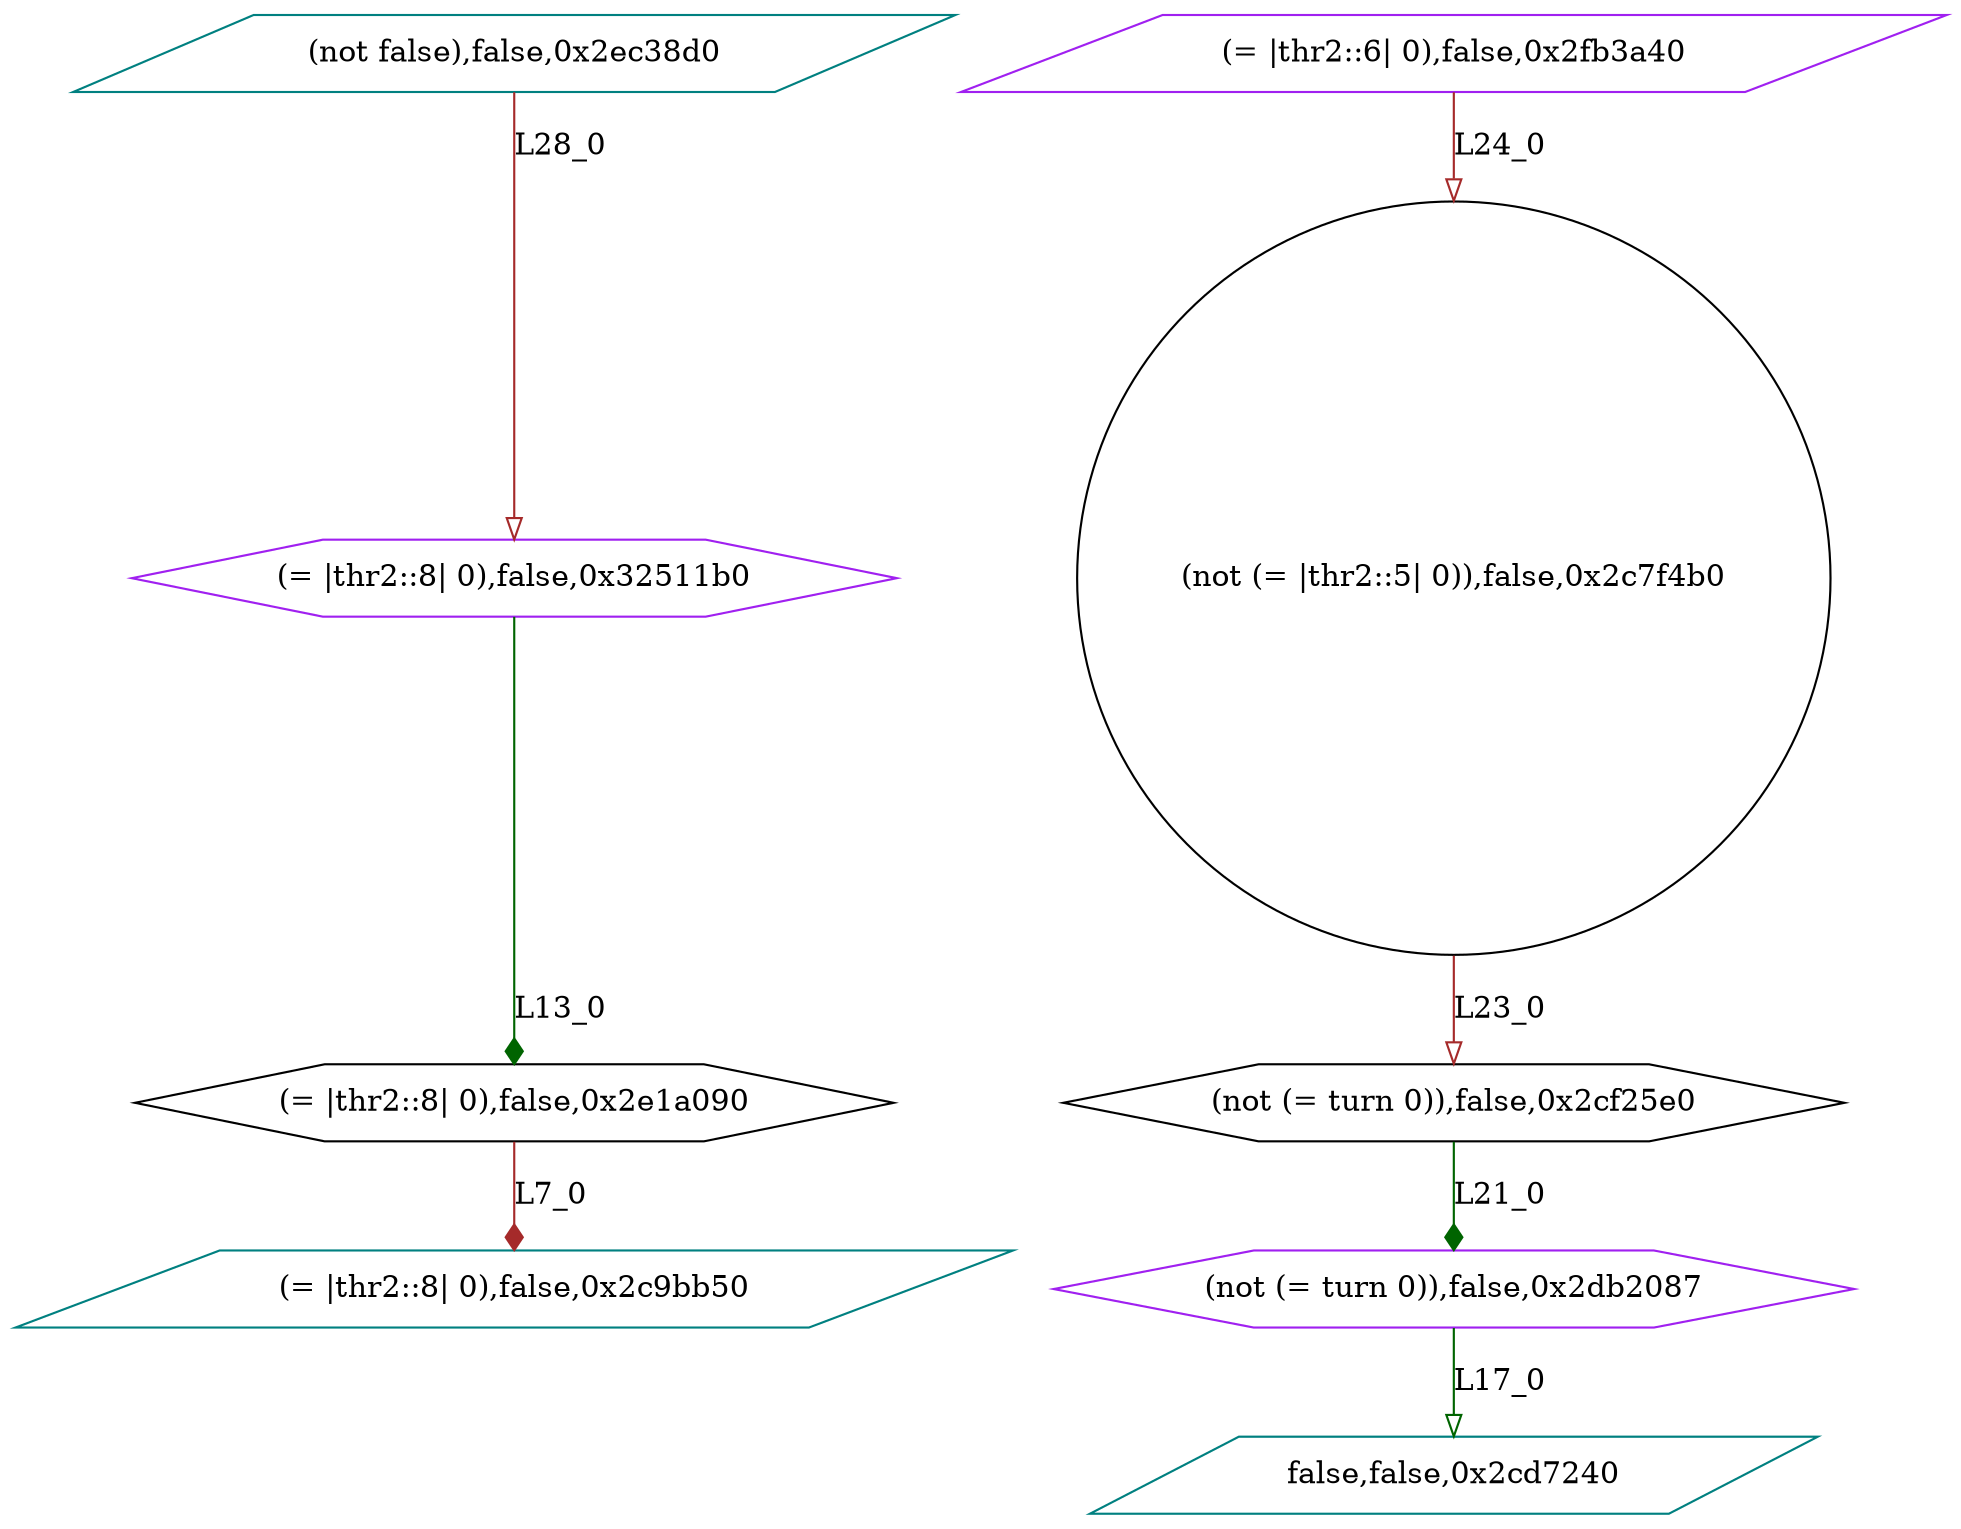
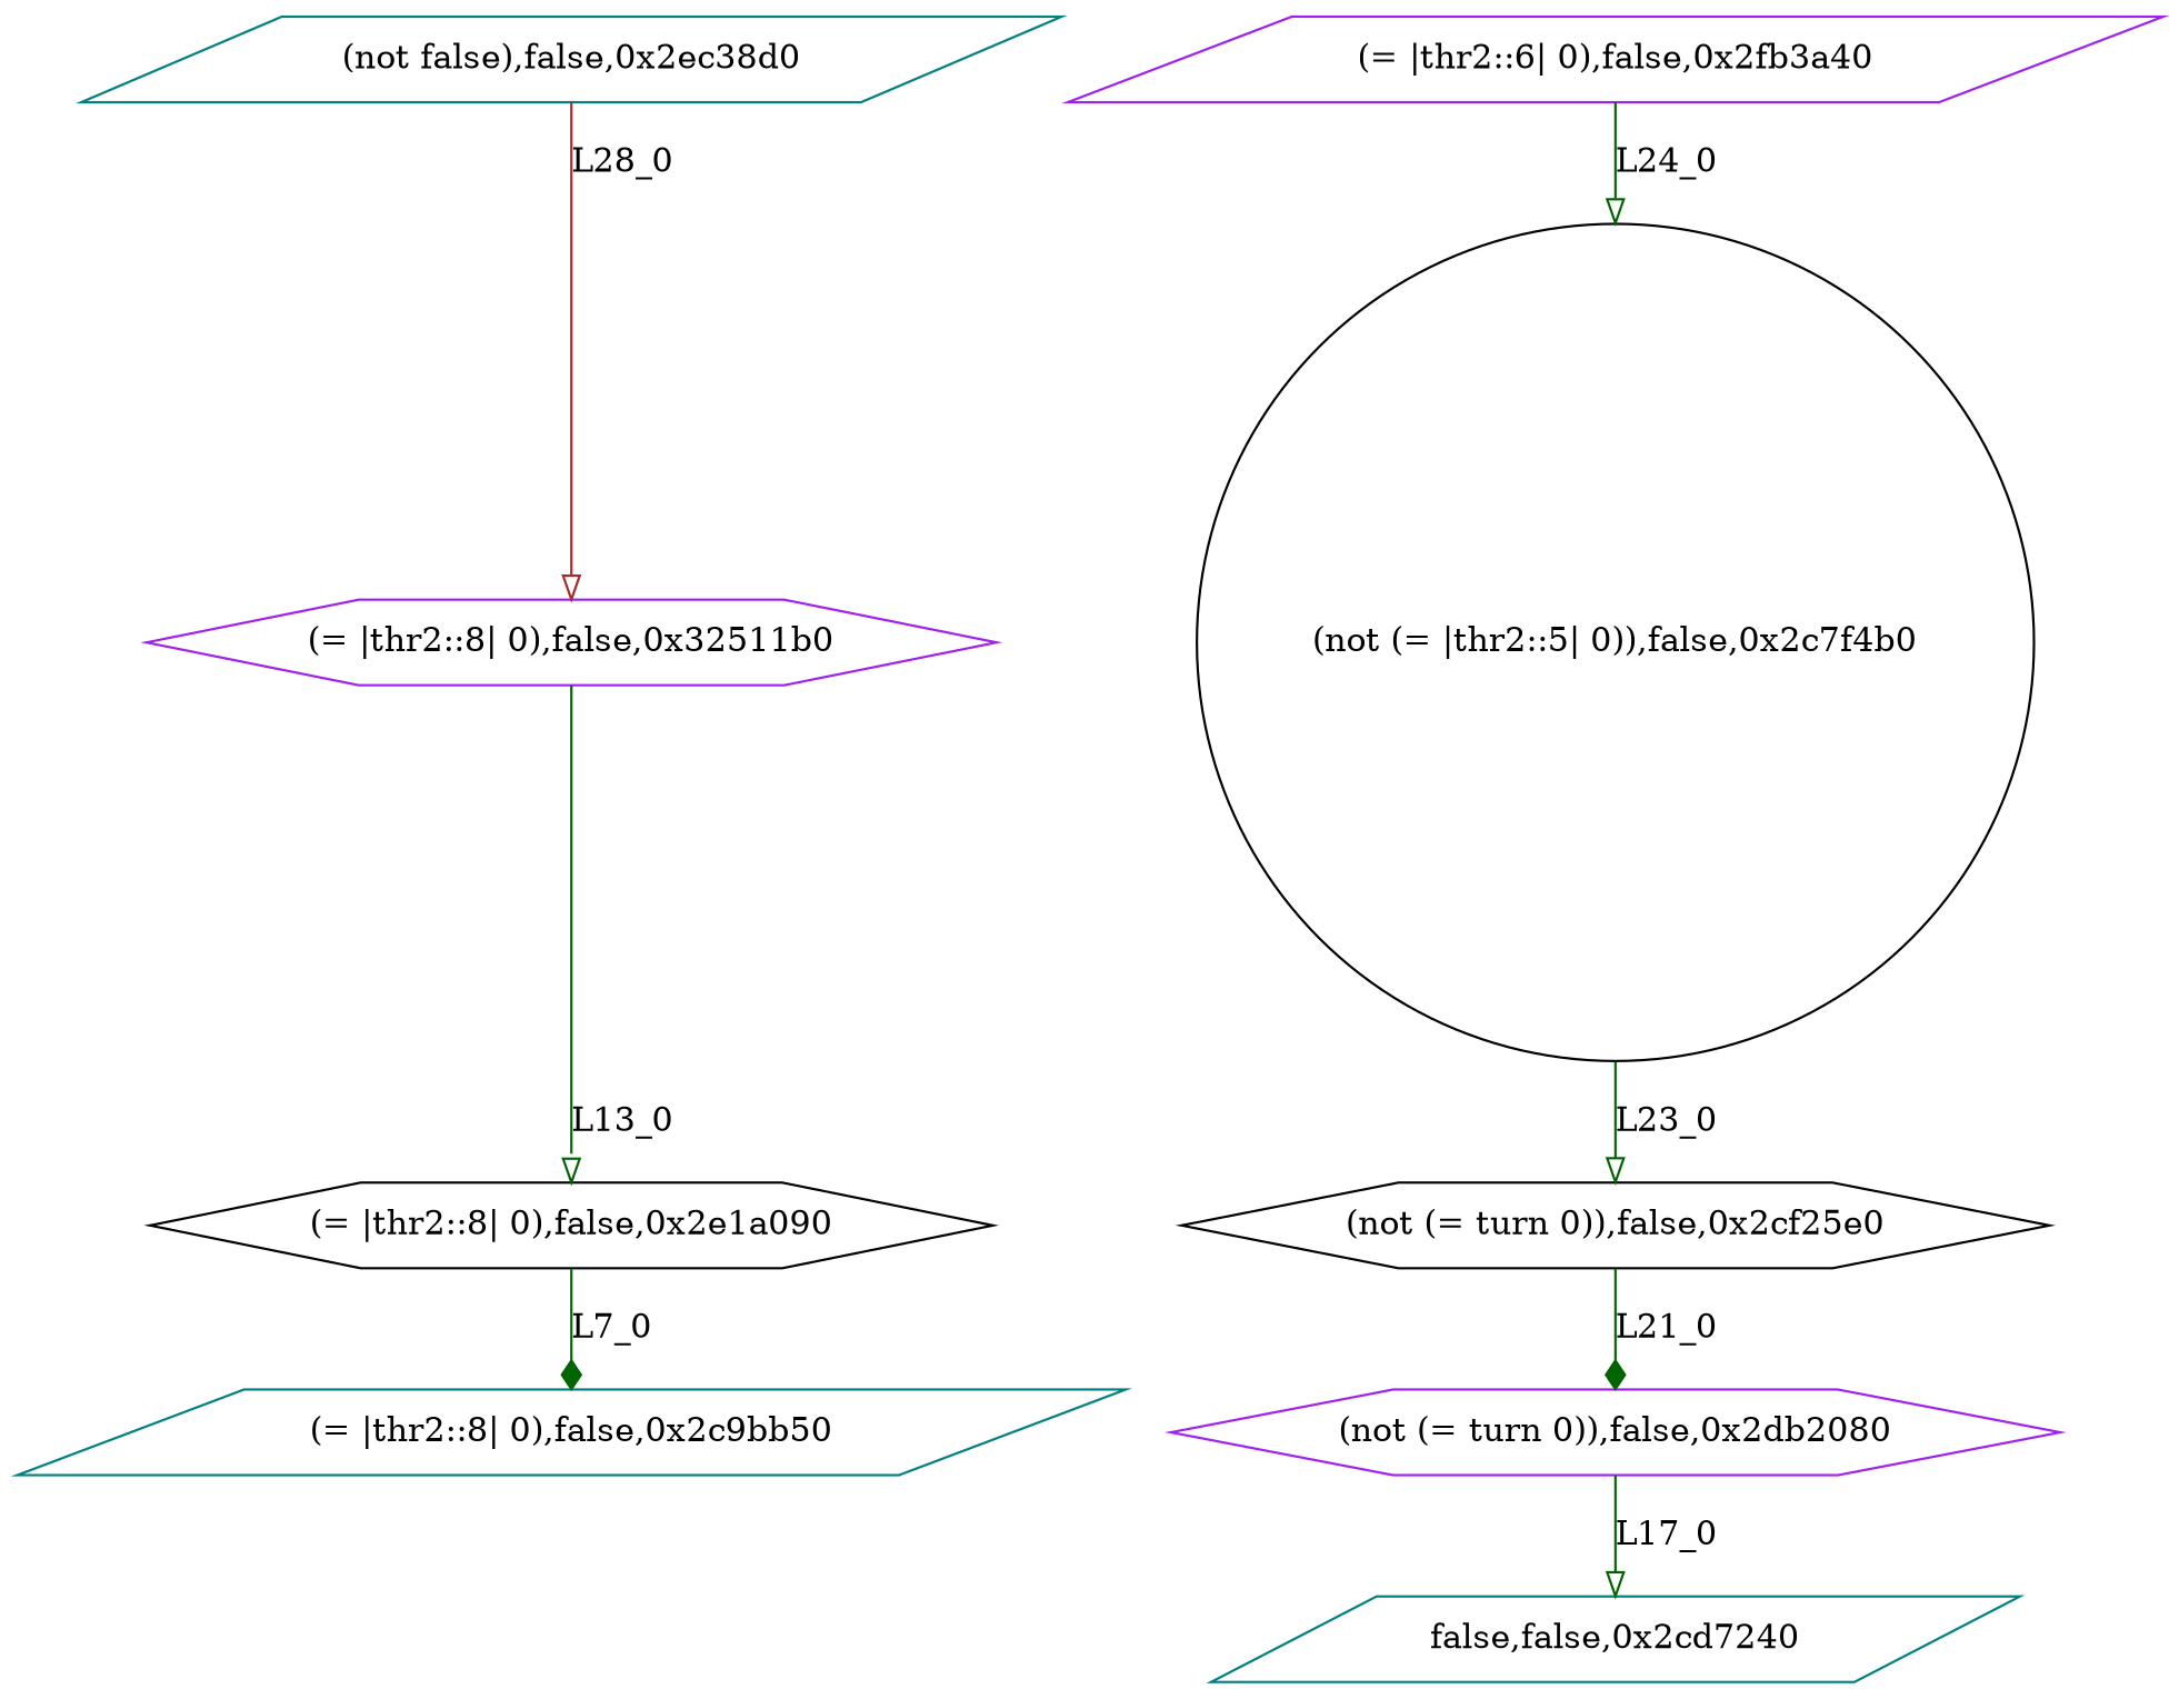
  digraph {
    node [color=teal shape=parallelogram]
    edge [arrowhead=onormal color=darkgreen]
    n1 [label="(not false),false,0x2ec38d0"]
    n2 [color=purple label="(= |thr2::8| 0),false,0x32511b0" shape=hexagon]
    n3 [color=black label="(= |thr2::8| 0),false,0x2e1a090" shape=hexagon]
    n4 [label="(= |thr2::8| 0),false,0x2c9bb50"]
    n5 [color=purple label="(= |thr2::6| 0),false,0x2fb3a40"]
    n6 [color=black label="(not (= |thr2::5| 0)),false,0x2c7f4b0" shape=circle]
    n7 [color=black label="(not (= turn 0)),false,0x2cf25e0" shape=hexagon]
-   n8 [color=purple label="(not (= turn 0)),false,0x2db2087" shape=hexagon]
+   n8 [color=purple label="(not (= turn 0)),false,0x2db2080" shape=hexagon]
    n9 [label="false,false,0x2cd7240"]
    n1 -> n2 [color=brown label=L28_0]
-   n2 -> n3 [arrowhead=diamond label=L13_0]
-   n3 -> n4 [arrowhead=diamond color=brown label=L7_0]
-   n5 -> n6 [color=brown label=L24_0]
-   n6 -> n7 [color=brown label=L23_0]
+   n2 -> n3 [label=L13_0]
+   n3 -> n4 [arrowhead=diamond label=L7_0]
+   n5 -> n6 [label=L24_0]
+   n6 -> n7 [label=L23_0]
    n7 -> n8 [arrowhead=diamond label=L21_0]
    n8 -> n9 [label=L17_0]
  }
